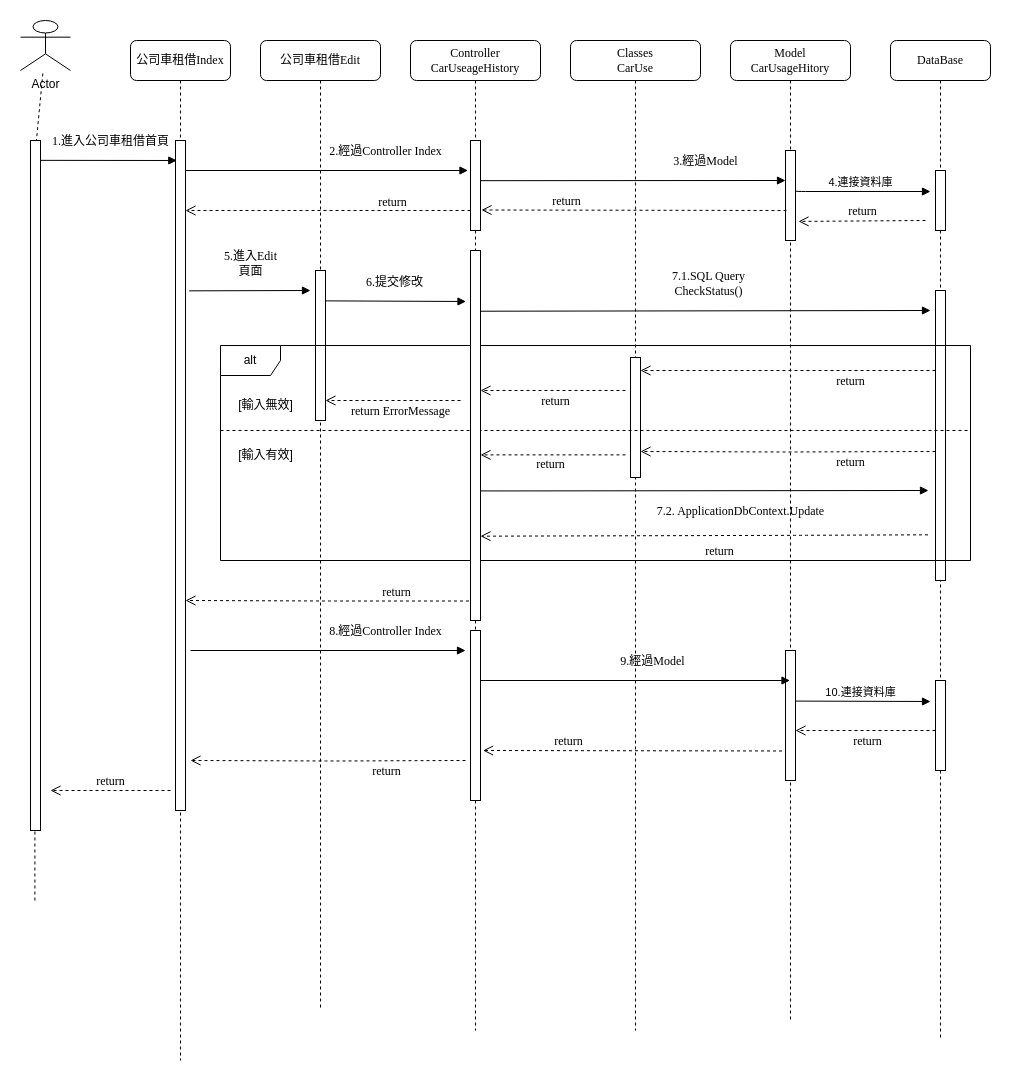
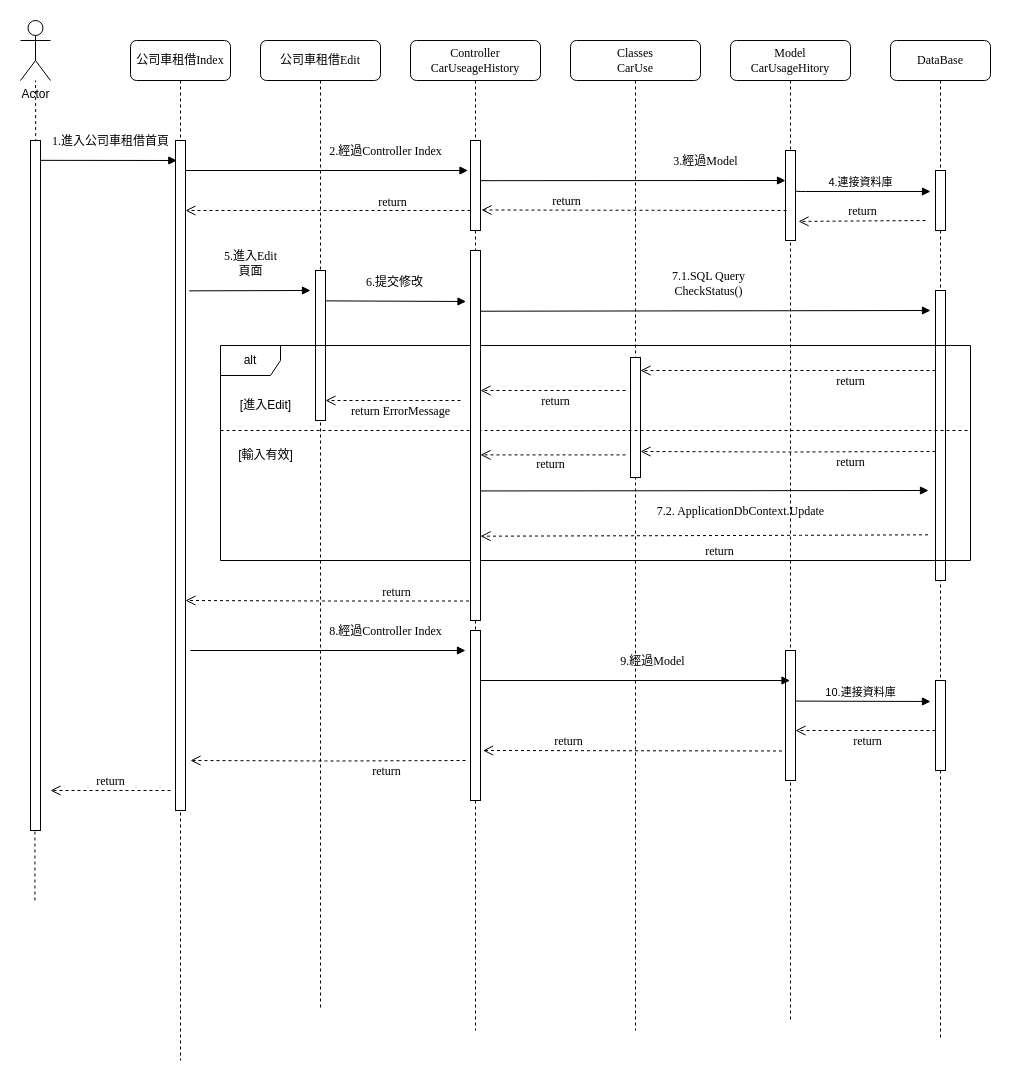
  <mxCell id="0" />
  <mxCell id="1" parent="0" />
  <mxCell id="2" value="DataBase" style="shape=umlLifeline;perimeter=lifelinePerimeter;whiteSpace=wrap;html=1;container=1;collapsible=0;recursiveResize=0;outlineConnect=0;rounded=1;shadow=0;comic=0;labelBackgroundColor=none;strokeWidth=1;fontFamily=Verdana;fontSize=12;align=center;" vertex="1" parent="1"><mxGeometry x="890" y="40" width="100" height="1000" as="geometry" /></mxCell>
  <mxCell id="3" value="" style="html=1;points=[];perimeter=orthogonalPerimeter;rounded=0;shadow=0;comic=0;labelBackgroundColor=none;strokeColor=#000000;strokeWidth=1;fillColor=#FFFFFF;fontFamily=Verdana;fontSize=12;fontColor=#000000;align=center;" vertex="1" parent="2"><mxGeometry x="45" y="130" width="10" height="60" as="geometry" /></mxCell>
  <mxCell id="4" value="return" style="html=1;verticalAlign=bottom;endArrow=open;dashed=1;endSize=8;labelBackgroundColor=none;fontFamily=Verdana;fontSize=12;entryX=1.303;entryY=0.788;entryDx=0;entryDy=0;entryPerimeter=0;" edge="1" parent="2" target="12"><mxGeometry relative="1" as="geometry"><mxPoint x="-105" y="180" as="targetPoint" /><mxPoint x="35" y="180" as="sourcePoint" /><mxPoint as="offset" /></mxGeometry></mxCell>
  <mxCell id="5" value="" style="html=1;points=[];perimeter=orthogonalPerimeter;rounded=0;shadow=0;comic=0;labelBackgroundColor=none;strokeColor=#000000;strokeWidth=1;fillColor=#FFFFFF;fontFamily=Verdana;fontSize=12;fontColor=#000000;align=center;" vertex="1" parent="2"><mxGeometry x="45" y="250" width="10" height="290" as="geometry" /></mxCell>
  <mxCell id="6" value="" style="html=1;points=[];perimeter=orthogonalPerimeter;rounded=0;shadow=0;comic=0;labelBackgroundColor=none;strokeWidth=1;fontFamily=Verdana;fontSize=12;align=center;" vertex="1" parent="2"><mxGeometry x="45" y="640" width="10" height="90" as="geometry" /></mxCell>
  <mxCell id="7" value="1.進入公司車租借首頁" style="html=1;verticalAlign=bottom;endArrow=block;labelBackgroundColor=none;fontFamily=Verdana;fontSize=12;edgeStyle=elbowEdgeStyle;elbow=vertical;exitX=1.32;exitY=0.127;exitDx=0;exitDy=0;exitPerimeter=0;" edge="1" parent="1"><mxGeometry x="0.025" y="10" relative="1" as="geometry"><mxPoint x="40" y="159.85" as="sourcePoint" /><mxPoint x="176.3" y="159.5" as="targetPoint" /><mxPoint as="offset" /></mxGeometry></mxCell>
- <mxCell id="8" value="Actor" style="shape=umlActor;verticalLabelPosition=bottom;verticalAlign=top;html=1;outlineConnect=0;" vertex="1" parent="1"><mxGeometry x="20" y="20" width="50" height="50" as="geometry" /></mxCell>
+ <mxCell id="8" value="Actor" style="shape=umlActor;verticalLabelPosition=bottom;verticalAlign=top;html=1;outlineConnect=0;" vertex="1" parent="1"><mxGeometry x="20" y="20" width="30" height="60" as="geometry" /></mxCell>
  <mxCell id="9" value="Model&lt;br&gt;CarUsageHitory" style="shape=umlLifeline;perimeter=lifelinePerimeter;whiteSpace=wrap;html=1;container=1;collapsible=0;recursiveResize=0;outlineConnect=0;rounded=1;shadow=0;comic=0;labelBackgroundColor=none;strokeWidth=1;fontFamily=Verdana;fontSize=12;align=center;" vertex="1" parent="1"><mxGeometry x="730" y="40" width="120" height="980" as="geometry" /></mxCell>
  <mxCell id="10" value="" style="html=1;verticalAlign=bottom;endArrow=block;labelBackgroundColor=none;fontFamily=Verdana;fontSize=12;edgeStyle=elbowEdgeStyle;elbow=vertical;exitX=0.9;exitY=0.237;exitDx=0;exitDy=0;exitPerimeter=0;" edge="1" parent="9"><mxGeometry relative="1" as="geometry"><mxPoint x="65" y="150" as="sourcePoint" /><mxPoint x="200" y="151" as="targetPoint" /></mxGeometry></mxCell>
  <mxCell id="11" value="4.連接資料庫" style="edgeLabel;html=1;align=center;verticalAlign=middle;resizable=0;points=[];" vertex="1" connectable="0" parent="10"><mxGeometry x="-0.049" y="2" relative="1" as="geometry"><mxPoint y="-8" as="offset" /></mxGeometry></mxCell>
  <mxCell id="12" value="" style="html=1;points=[];perimeter=orthogonalPerimeter;rounded=0;shadow=0;comic=0;labelBackgroundColor=none;strokeWidth=1;fontFamily=Verdana;fontSize=12;align=center;" vertex="1" parent="9"><mxGeometry x="55" y="110" width="10" height="90" as="geometry" /></mxCell>
  <mxCell id="13" value="" style="endArrow=none;dashed=1;html=1;rounded=0;exitX=0.52;exitY=0.011;exitDx=0;exitDy=0;exitPerimeter=0;" edge="1" parent="1" source="42" target="8"><mxGeometry width="50" height="50" relative="1" as="geometry"><mxPoint x="30" y="140" as="sourcePoint" /><mxPoint x="33" y="90" as="targetPoint" /></mxGeometry></mxCell>
  <mxCell id="14" value="公司車租借Edit" style="shape=umlLifeline;perimeter=lifelinePerimeter;whiteSpace=wrap;html=1;container=1;collapsible=0;recursiveResize=0;outlineConnect=0;rounded=1;shadow=0;comic=0;labelBackgroundColor=none;strokeWidth=1;fontFamily=Verdana;fontSize=12;align=center;" vertex="1" parent="1"><mxGeometry x="260" y="40" width="120" height="970" as="geometry" /></mxCell>
  <mxCell id="15" value="6.提交修改" style="html=1;verticalAlign=bottom;endArrow=block;labelBackgroundColor=none;fontFamily=Verdana;fontSize=12;edgeStyle=elbowEdgeStyle;elbow=vertical;exitX=1.32;exitY=0.127;exitDx=0;exitDy=0;exitPerimeter=0;" edge="1" parent="14"><mxGeometry x="0.025" y="10" relative="1" as="geometry"><mxPoint x="61.0" y="260.35" as="sourcePoint" /><mxPoint x="205.5" y="260.882" as="targetPoint" /><mxPoint as="offset" /></mxGeometry></mxCell>
  <mxCell id="16" value="return" style="html=1;verticalAlign=bottom;endArrow=open;dashed=1;endSize=8;labelBackgroundColor=none;fontFamily=Verdana;fontSize=12;" edge="1" parent="14" source="43"><mxGeometry x="-0.455" relative="1" as="geometry"><mxPoint x="-75" y="560" as="targetPoint" /><mxPoint x="200" y="560" as="sourcePoint" /><mxPoint as="offset" /><Array as="points"><mxPoint x="70" y="560.5" /></Array></mxGeometry></mxCell>
  <mxCell id="17" value="" style="html=1;points=[];perimeter=orthogonalPerimeter;rounded=0;shadow=0;comic=0;labelBackgroundColor=none;strokeWidth=1;fontFamily=Verdana;fontSize=12;align=center;" vertex="1" parent="1"><mxGeometry x="315" y="270" width="10" height="150" as="geometry" /></mxCell>
  <mxCell id="18" value="5.進入Edit&lt;br&gt;頁面" style="html=1;verticalAlign=bottom;endArrow=block;labelBackgroundColor=none;fontFamily=Verdana;fontSize=12;edgeStyle=elbowEdgeStyle;elbow=vertical;exitX=1.32;exitY=0.127;exitDx=0;exitDy=0;exitPerimeter=0;" edge="1" parent="1"><mxGeometry x="0.025" y="10" relative="1" as="geometry"><mxPoint x="188.7" y="290.35" as="sourcePoint" /><mxPoint x="310" y="290" as="targetPoint" /><mxPoint as="offset" /></mxGeometry></mxCell>
  <mxCell id="19" value="Classes&lt;br&gt;CarUse" style="shape=umlLifeline;perimeter=lifelinePerimeter;whiteSpace=wrap;html=1;container=1;collapsible=0;recursiveResize=0;outlineConnect=0;rounded=1;shadow=0;comic=0;labelBackgroundColor=none;strokeWidth=1;fontFamily=Verdana;fontSize=12;align=center;" vertex="1" parent="1"><mxGeometry x="570" y="40" width="130" height="990" as="geometry" /></mxCell>
  <mxCell id="20" value="return" style="html=1;verticalAlign=bottom;endArrow=open;dashed=1;endSize=8;labelBackgroundColor=none;fontFamily=Verdana;fontSize=12;" edge="1" parent="19"><mxGeometry x="0.443" relative="1" as="geometry"><mxPoint x="-87.5" y="710" as="targetPoint" /><mxPoint x="217.5" y="710.5" as="sourcePoint" /><mxPoint as="offset" /></mxGeometry></mxCell>
  <mxCell id="21" value="7.1.SQL Query&lt;br&gt;CheckStatus()" style="html=1;verticalAlign=bottom;endArrow=block;labelBackgroundColor=none;fontFamily=Verdana;fontSize=12;edgeStyle=elbowEdgeStyle;elbow=vertical;exitX=1.32;exitY=0.127;exitDx=0;exitDy=0;exitPerimeter=0;" edge="1" parent="19"><mxGeometry x="0.018" y="10" relative="1" as="geometry"><mxPoint x="-90" y="270.72" as="sourcePoint" /><mxPoint x="360" y="270" as="targetPoint" /><mxPoint as="offset" /><Array as="points"><mxPoint x="-75" y="270" /></Array></mxGeometry></mxCell>
  <mxCell id="22" value="" style="html=1;points=[];perimeter=orthogonalPerimeter;rounded=0;shadow=0;comic=0;labelBackgroundColor=none;strokeWidth=1;fontFamily=Verdana;fontSize=12;align=center;" vertex="1" parent="19"><mxGeometry x="60" y="317" width="10" height="120" as="geometry" /></mxCell>
  <mxCell id="23" value="" style="html=1;points=[];perimeter=orthogonalPerimeter;rounded=0;shadow=0;comic=0;labelBackgroundColor=none;strokeWidth=1;fontFamily=Verdana;fontSize=12;align=center;" vertex="1" parent="19"><mxGeometry x="215" y="610" width="10" height="130" as="geometry" /></mxCell>
  <mxCell id="24" value="return" style="html=1;verticalAlign=bottom;endArrow=open;dashed=1;endSize=8;labelBackgroundColor=none;fontFamily=Verdana;fontSize=12;" edge="1" parent="1"><mxGeometry x="0.443" relative="1" as="geometry"><mxPoint x="481" y="209.5" as="targetPoint" /><mxPoint x="786" y="210" as="sourcePoint" /><mxPoint as="offset" /></mxGeometry></mxCell>
  <mxCell id="25" value="alt" style="shape=umlFrame;whiteSpace=wrap;html=1;pointerEvents=0;" vertex="1" parent="1"><mxGeometry x="220" y="345" width="750" height="215" as="geometry" /></mxCell>
  <mxCell id="26" value="" style="endArrow=none;dashed=1;html=1;rounded=0;exitX=0.001;exitY=0.494;exitDx=0;exitDy=0;exitPerimeter=0;" edge="1" parent="1"><mxGeometry width="50" height="50" relative="1" as="geometry"><mxPoint x="220" y="430" as="sourcePoint" /><mxPoint x="970" y="430" as="targetPoint" /></mxGeometry></mxCell>
- <mxCell id="27" value="[輸入無效]" style="text;html=1;align=center;verticalAlign=middle;resizable=0;points=[];autosize=1;strokeColor=none;fillColor=none;" vertex="1" parent="1"><mxGeometry x="225" y="390" width="80" height="30" as="geometry" /></mxCell>
+ <mxCell id="27" value="[進入Edit]" style="text;html=1;align=center;verticalAlign=middle;resizable=0;points=[];autosize=1;strokeColor=none;fillColor=none;" vertex="1" parent="1"><mxGeometry x="225" y="390" width="80" height="30" as="geometry" /></mxCell>
  <mxCell id="28" value="[輸入有效]" style="text;html=1;align=center;verticalAlign=middle;resizable=0;points=[];autosize=1;strokeColor=none;fillColor=none;" vertex="1" parent="1"><mxGeometry x="225" y="440" width="80" height="30" as="geometry" /></mxCell>
  <mxCell id="29" value="return" style="html=1;verticalAlign=bottom;endArrow=open;dashed=1;endSize=8;labelBackgroundColor=none;fontFamily=Verdana;fontSize=12;" edge="1" parent="1"><mxGeometry x="-0.424" y="20" relative="1" as="geometry"><mxPoint x="640" y="370" as="targetPoint" /><mxPoint x="935" y="370" as="sourcePoint" /><mxPoint as="offset" /></mxGeometry></mxCell>
  <mxCell id="30" value="return" style="html=1;verticalAlign=bottom;endArrow=open;dashed=1;endSize=8;labelBackgroundColor=none;fontFamily=Verdana;fontSize=12;" edge="1" parent="1"><mxGeometry x="-0.035" y="20" relative="1" as="geometry"><mxPoint x="480" y="390" as="targetPoint" /><mxPoint x="625" y="390" as="sourcePoint" /><mxPoint as="offset" /></mxGeometry></mxCell>
  <mxCell id="31" value="return ErrorMessage" style="html=1;verticalAlign=bottom;endArrow=open;dashed=1;endSize=8;labelBackgroundColor=none;fontFamily=Verdana;fontSize=12;" edge="1" parent="1"><mxGeometry x="-0.111" y="20" relative="1" as="geometry"><mxPoint x="325" y="400" as="targetPoint" /><mxPoint x="460" y="400" as="sourcePoint" /><mxPoint as="offset" /></mxGeometry></mxCell>
  <mxCell id="32" value="return" style="html=1;verticalAlign=bottom;endArrow=open;dashed=1;endSize=8;labelBackgroundColor=none;fontFamily=Verdana;fontSize=12;" edge="1" parent="1"><mxGeometry x="-0.424" y="20" relative="1" as="geometry"><mxPoint x="640" y="451" as="targetPoint" /><mxPoint x="935" y="451" as="sourcePoint" /><mxPoint as="offset" /><Array as="points"><mxPoint x="785" y="451.5" /></Array></mxGeometry></mxCell>
  <mxCell id="33" value="return" style="html=1;verticalAlign=bottom;endArrow=open;dashed=1;endSize=8;labelBackgroundColor=none;fontFamily=Verdana;fontSize=12;" edge="1" parent="1"><mxGeometry x="0.035" y="19" relative="1" as="geometry"><mxPoint x="480" y="454.38" as="targetPoint" /><mxPoint x="625" y="454.38" as="sourcePoint" /><mxPoint as="offset" /></mxGeometry></mxCell>
  <mxCell id="34" value="7.2. ApplicationDbContext.Update" style="html=1;verticalAlign=bottom;endArrow=block;labelBackgroundColor=none;fontFamily=Verdana;fontSize=12;edgeStyle=elbowEdgeStyle;elbow=vertical;exitX=0.994;exitY=0.653;exitDx=0;exitDy=0;exitPerimeter=0;" edge="1" parent="1"><mxGeometry x="0.165" y="-30" relative="1" as="geometry"><mxPoint x="479.94" y="490.45" as="sourcePoint" /><mxPoint x="928" y="490.29" as="targetPoint" /><mxPoint as="offset" /></mxGeometry></mxCell>
  <mxCell id="35" value="公司車租借Index" style="shape=umlLifeline;perimeter=lifelinePerimeter;whiteSpace=wrap;html=1;container=1;collapsible=0;recursiveResize=0;outlineConnect=0;rounded=1;shadow=0;comic=0;labelBackgroundColor=none;strokeWidth=1;fontFamily=Verdana;fontSize=12;align=center;" vertex="1" parent="1"><mxGeometry x="130" y="40" width="100" height="1020" as="geometry" /></mxCell>
  <mxCell id="36" value="2.經過Controller Index" style="html=1;verticalAlign=bottom;endArrow=block;labelBackgroundColor=none;fontFamily=Verdana;fontSize=12;edgeStyle=elbowEdgeStyle;elbow=vertical;entryX=-0.253;entryY=0.333;entryDx=0;entryDy=0;entryPerimeter=0;" edge="1" parent="35" target="45"><mxGeometry x="0.417" y="10" relative="1" as="geometry"><mxPoint x="55" y="130" as="sourcePoint" /><mxPoint x="330" y="130" as="targetPoint" /><mxPoint as="offset" /></mxGeometry></mxCell>
  <mxCell id="37" value="return" style="html=1;verticalAlign=bottom;endArrow=open;dashed=1;endSize=8;labelBackgroundColor=none;fontFamily=Verdana;fontSize=12;" edge="1" parent="35"><mxGeometry x="-0.451" y="1" relative="1" as="geometry"><mxPoint x="55" y="170" as="targetPoint" /><mxPoint x="340" y="170" as="sourcePoint" /><mxPoint as="offset" /></mxGeometry></mxCell>
  <mxCell id="38" value="" style="html=1;points=[];perimeter=orthogonalPerimeter;rounded=0;shadow=0;comic=0;labelBackgroundColor=none;strokeWidth=1;fontFamily=Verdana;fontSize=12;align=center;" vertex="1" parent="35"><mxGeometry x="45" y="100" width="10" height="670" as="geometry" /></mxCell>
  <mxCell id="39" value="8.經過Controller Index" style="html=1;verticalAlign=bottom;endArrow=block;labelBackgroundColor=none;fontFamily=Verdana;fontSize=12;edgeStyle=elbowEdgeStyle;elbow=vertical;" edge="1" parent="1"><mxGeometry x="0.417" y="10" relative="1" as="geometry"><mxPoint x="190" y="650" as="sourcePoint" /><mxPoint x="465" y="650" as="targetPoint" /><mxPoint as="offset" /></mxGeometry></mxCell>
  <mxCell id="40" value="return" style="html=1;verticalAlign=bottom;endArrow=open;dashed=1;endSize=8;labelBackgroundColor=none;fontFamily=Verdana;fontSize=12;entryX=1;entryY=0.738;entryDx=0;entryDy=0;entryPerimeter=0;" edge="1" parent="1"><mxGeometry x="-0.072" y="25" relative="1" as="geometry"><mxPoint x="480" y="535.68" as="targetPoint" /><mxPoint x="927.5" y="534.32" as="sourcePoint" /><mxPoint x="-1" as="offset" /><Array as="points"><mxPoint x="797.5" y="534.82" /></Array></mxGeometry></mxCell>
  <mxCell id="41" value="" style="endArrow=none;dashed=1;html=1;rounded=0;exitX=0.52;exitY=0.011;exitDx=0;exitDy=0;exitPerimeter=0;" edge="1" parent="1"><mxGeometry width="50" height="50" relative="1" as="geometry"><mxPoint x="34.41" y="900" as="sourcePoint" /><mxPoint x="34.41" y="830" as="targetPoint" /></mxGeometry></mxCell>
  <mxCell id="42" value="" style="html=1;points=[];perimeter=orthogonalPerimeter;rounded=0;shadow=0;comic=0;labelBackgroundColor=none;strokeWidth=1;fontFamily=Verdana;fontSize=12;align=center;" vertex="1" parent="1"><mxGeometry x="30" y="140" width="10" height="690" as="geometry" /></mxCell>
  <mxCell id="43" value="Controller&lt;br&gt;CarUseageHistory" style="shape=umlLifeline;perimeter=lifelinePerimeter;whiteSpace=wrap;html=1;container=1;collapsible=0;recursiveResize=0;outlineConnect=0;rounded=1;shadow=0;comic=0;labelBackgroundColor=none;strokeWidth=1;fontFamily=Verdana;fontSize=12;align=center;" vertex="1" parent="1"><mxGeometry x="410" y="40" width="130" height="990" as="geometry" /></mxCell>
  <mxCell id="44" value="3.經過Model" style="html=1;verticalAlign=bottom;endArrow=block;labelBackgroundColor=none;fontFamily=Verdana;fontSize=12;edgeStyle=elbowEdgeStyle;elbow=vertical;exitX=1.121;exitY=0.358;exitDx=0;exitDy=0;exitPerimeter=0;" edge="1" parent="43"><mxGeometry x="0.477" y="10" relative="1" as="geometry"><mxPoint x="70" y="140.18" as="sourcePoint" /><mxPoint x="375" y="140" as="targetPoint" /><Array as="points" /><mxPoint as="offset" /></mxGeometry></mxCell>
  <mxCell id="45" value="" style="html=1;points=[];perimeter=orthogonalPerimeter;rounded=0;shadow=0;comic=0;labelBackgroundColor=none;strokeWidth=1;fontFamily=Verdana;fontSize=12;align=center;" vertex="1" parent="43"><mxGeometry x="60" y="100" width="10" height="90" as="geometry" /></mxCell>
  <mxCell id="46" value="" style="html=1;points=[];perimeter=orthogonalPerimeter;rounded=0;shadow=0;comic=0;labelBackgroundColor=none;strokeWidth=1;fontFamily=Verdana;fontSize=12;align=center;" vertex="1" parent="43"><mxGeometry x="60" y="210" width="10" height="370" as="geometry" /></mxCell>
  <mxCell id="47" value="9.經過Model" style="html=1;verticalAlign=bottom;endArrow=block;labelBackgroundColor=none;fontFamily=Verdana;fontSize=12;edgeStyle=elbowEdgeStyle;elbow=vertical;" edge="1" parent="43" target="9"><mxGeometry x="0.475" y="10" relative="1" as="geometry"><mxPoint x="275" y="640" as="sourcePoint" /><mxPoint x="275" y="640" as="targetPoint" /><Array as="points"><mxPoint x="65" y="640" /><mxPoint x="75" y="710" /></Array><mxPoint as="offset" /></mxGeometry></mxCell>
  <mxCell id="48" value="return" style="html=1;verticalAlign=bottom;endArrow=open;dashed=1;endSize=8;labelBackgroundColor=none;fontFamily=Verdana;fontSize=12;" edge="1" parent="43"><mxGeometry x="-0.424" y="20" relative="1" as="geometry"><mxPoint x="-220" y="720" as="targetPoint" /><mxPoint x="55" y="720" as="sourcePoint" /><mxPoint as="offset" /><Array as="points"><mxPoint x="-75" y="720.5" /></Array></mxGeometry></mxCell>
  <mxCell id="49" value="" style="html=1;points=[];perimeter=orthogonalPerimeter;rounded=0;shadow=0;comic=0;labelBackgroundColor=none;strokeWidth=1;fontFamily=Verdana;fontSize=12;align=center;" vertex="1" parent="43"><mxGeometry x="60" y="590" width="10" height="170" as="geometry" /></mxCell>
  <mxCell id="50" value="" style="html=1;verticalAlign=bottom;endArrow=block;labelBackgroundColor=none;fontFamily=Verdana;fontSize=12;edgeStyle=elbowEdgeStyle;elbow=vertical;" edge="1" parent="1"><mxGeometry relative="1" as="geometry"><mxPoint x="795" y="700.58" as="sourcePoint" /><mxPoint x="930" y="700.58" as="targetPoint" /></mxGeometry></mxCell>
  <mxCell id="51" value="10.連接資料庫" style="edgeLabel;html=1;align=center;verticalAlign=middle;resizable=0;points=[];" vertex="1" connectable="0" parent="50"><mxGeometry x="-0.049" y="2" relative="1" as="geometry"><mxPoint y="-8" as="offset" /></mxGeometry></mxCell>
  <mxCell id="52" value="return" style="html=1;verticalAlign=bottom;endArrow=open;dashed=1;endSize=8;labelBackgroundColor=none;fontFamily=Verdana;fontSize=12;" edge="1" parent="1"><mxGeometry x="-0.035" y="20" relative="1" as="geometry"><mxPoint x="795" y="730" as="targetPoint" /><mxPoint x="935" y="730" as="sourcePoint" /><mxPoint as="offset" /></mxGeometry></mxCell>
  <mxCell id="53" value="return" style="html=1;verticalAlign=bottom;endArrow=open;dashed=1;endSize=8;labelBackgroundColor=none;fontFamily=Verdana;fontSize=12;" edge="1" parent="1"><mxGeometry relative="1" as="geometry"><mxPoint x="50" y="790" as="targetPoint" /><mxPoint x="170" y="790" as="sourcePoint" /><mxPoint as="offset" /><Array as="points" /></mxGeometry></mxCell>
